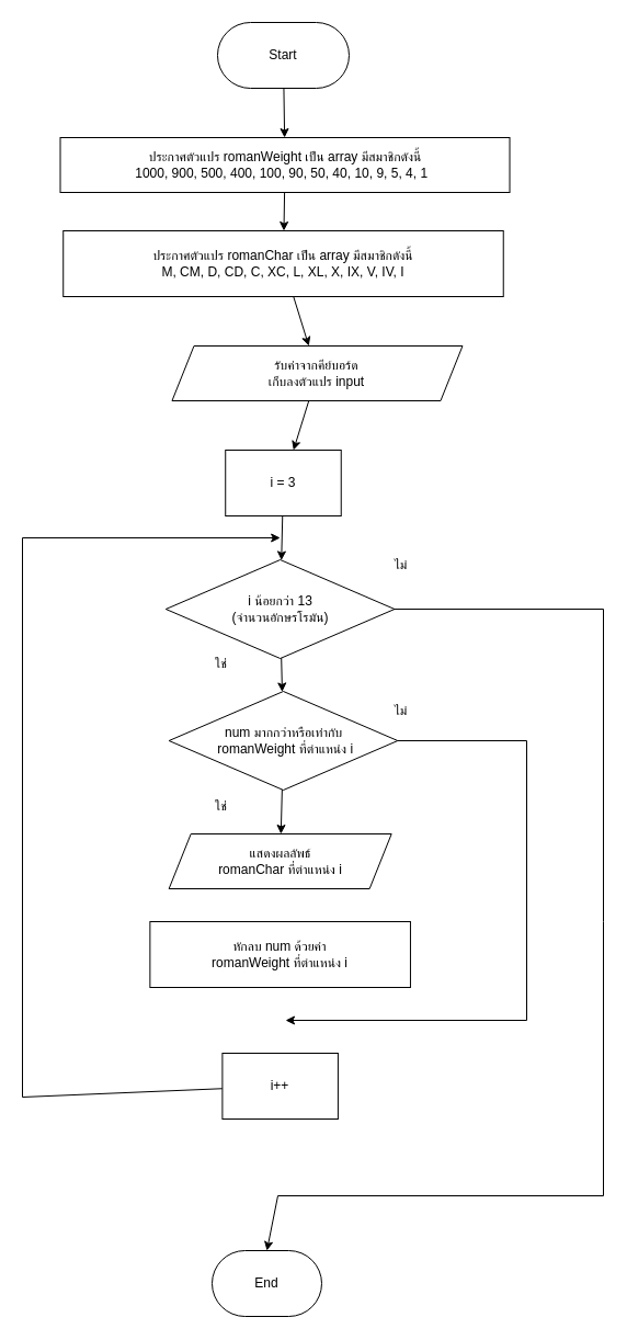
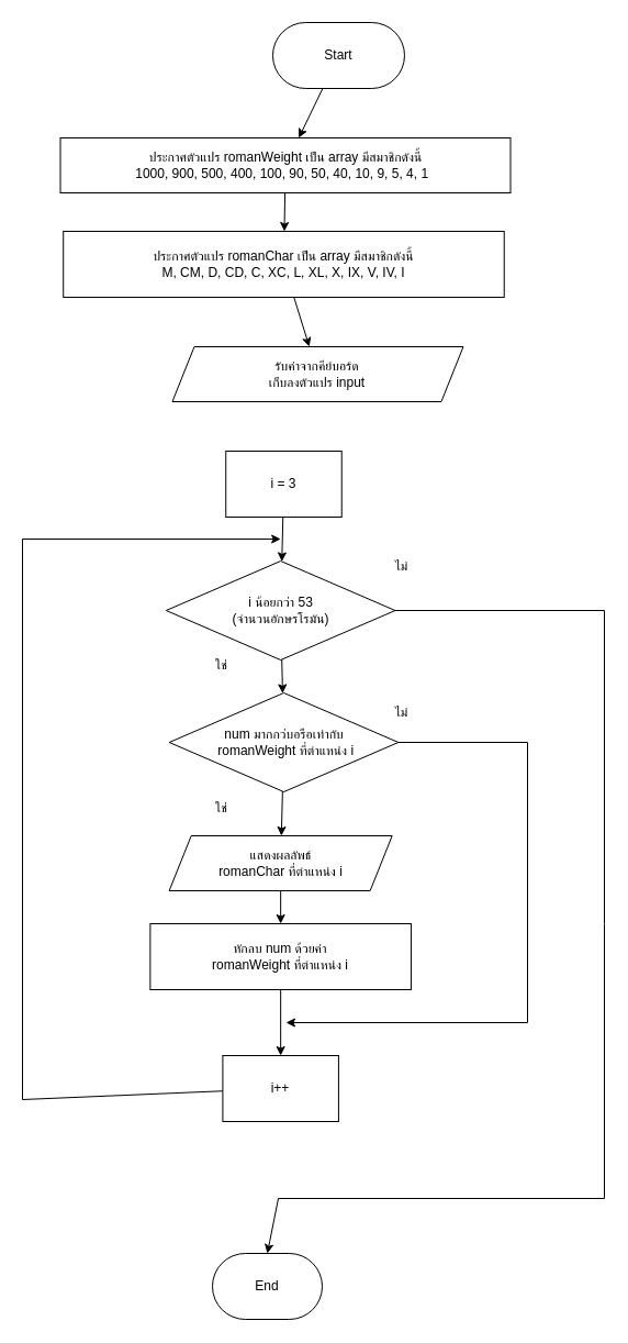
  <mxCell id="0" />
  <mxCell id="1" parent="0" />
  <mxCell id="2" value="กรอกค่า input" style="shape=parallelogram;perimeter=parallelogramPerimeter;whiteSpace=wrap;html=1;fixedSize=1;" vertex="1" parent="1"><mxGeometry x="193" y="130" width="130" height="40" as="geometry" /></mxCell>
  <mxCell id="3" value="" style="edgeStyle=none;html=1;" edge="1" parent="1" source="4" target="6"><mxGeometry relative="1" as="geometry" /></mxCell>
  <mxCell id="4" value="ประกาศตัวแปร&amp;nbsp;romanWeight เป็น array มีสมาชิกดังนี้&lt;div&gt;1000, 900, 500, 400, 100, 90, 50, 40, 10, 9, 5, 4, 1&amp;nbsp;&amp;nbsp;&lt;/div&gt;" style="rounded=0;whiteSpace=wrap;html=1;" vertex="1" parent="1"><mxGeometry x="54.51" y="125" width="410" height="50" as="geometry" /></mxCell>
  <mxCell id="5" value="" style="edgeStyle=none;html=1;" edge="1" parent="1" source="6" target="8"><mxGeometry relative="1" as="geometry" /></mxCell>
  <mxCell id="6" value="&lt;div&gt;ประกาศตัวแปร&amp;nbsp;romanChar&amp;nbsp;เป็น array มีสมาชิกดังนี้&lt;br&gt;&lt;span style=&quot;background-color: initial;&quot;&gt;M, CM, D, CD, C, XC, L, XL, X, IX, V, IV, I&lt;/span&gt;&lt;/div&gt;" style="rounded=0;whiteSpace=wrap;html=1;" vertex="1" parent="1"><mxGeometry x="57.23" y="210" width="401.51" height="60" as="geometry" /></mxCell>
- <mxCell id="7" value="" style="edgeStyle=none;html=1;" edge="1" parent="1" source="8" target="17"><mxGeometry relative="1" as="geometry" /></mxCell>
  <mxCell id="8" value="รับค่าจากคีย์บอร์ด&lt;br&gt;เก็บลงตัวแปร input" style="shape=parallelogram;perimeter=parallelogramPerimeter;whiteSpace=wrap;html=1;fixedSize=1;" vertex="1" parent="1"><mxGeometry x="156.48" y="315" width="265" height="50" as="geometry" /></mxCell>
  <mxCell id="9" value="" style="edgeStyle=orthogonalEdgeStyle;rounded=0;orthogonalLoop=1;jettySize=auto;html=1;" edge="1" parent="1" source="11"><mxGeometry relative="1" as="geometry"><mxPoint x="260" y="930" as="targetPoint" /><Array as="points"><mxPoint x="480" y="675" /><mxPoint x="480" y="930" /></Array></mxGeometry></mxCell>
  <mxCell id="10" value="" style="edgeStyle=none;html=1;" edge="1" parent="1" source="11" target="21"><mxGeometry relative="1" as="geometry" /></mxCell>
- <mxCell id="11" value="num มากกว่าหรือเท่ากับ&lt;br&gt;&amp;nbsp;romanWeight ที่ตำแหน่ง i" style="rhombus;whiteSpace=wrap;html=1;" vertex="1" parent="1"><mxGeometry x="153.67" y="630" width="208.67" height="90" as="geometry" /></mxCell>
+ <mxCell id="11" value="num มากกว่บอรือเท่ากับ&lt;br&gt;&amp;nbsp;romanWeight ที่ตำแหน่ง i" style="rhombus;whiteSpace=wrap;html=1;" vertex="1" parent="1"><mxGeometry x="153.67" y="630" width="208.67" height="90" as="geometry" /></mxCell>
  <mxCell id="12" value="ไม่" style="text;html=1;align=center;verticalAlign=middle;resizable=0;points=[];autosize=1;strokeColor=none;fillColor=none;" vertex="1" parent="1"><mxGeometry x="345" y="632.5" width="40" height="30" as="geometry" /></mxCell>
  <mxCell id="13" value="" style="edgeStyle=none;html=1;" edge="1" parent="1" source="14" target="4"><mxGeometry relative="1" as="geometry" /></mxCell>
- <mxCell id="14" value="Start" style="rounded=1;whiteSpace=wrap;html=1;arcSize=50;" vertex="1" parent="1"><mxGeometry x="197.99" y="20" width="120" height="60" as="geometry" /></mxCell>
+ <mxCell id="14" value="Start" style="rounded=1;whiteSpace=wrap;html=1;arcSize=50;" vertex="1" parent="1"><mxGeometry x="247.99" y="20" width="120" height="60" as="geometry" /></mxCell>
  <mxCell id="15" value="ใช่" style="text;html=1;align=center;verticalAlign=middle;resizable=0;points=[];autosize=1;strokeColor=none;fillColor=none;" vertex="1" parent="1"><mxGeometry x="181.34" y="720" width="40" height="30" as="geometry" /></mxCell>
  <mxCell id="16" value="" style="edgeStyle=none;rounded=0;html=1;" edge="1" parent="1" source="17" target="26"><mxGeometry relative="1" as="geometry" /></mxCell>
  <mxCell id="17" value="&lt;div&gt;i = 3&lt;/div&gt;" style="rounded=0;whiteSpace=wrap;html=1;" vertex="1" parent="1"><mxGeometry x="205.23" y="410" width="105.51" height="60" as="geometry" /></mxCell>
  <mxCell id="18" style="edgeStyle=none;rounded=0;html=1;" edge="1" parent="1" source="19"><mxGeometry relative="1" as="geometry"><mxPoint x="255.165" y="490" as="targetPoint" /><Array as="points"><mxPoint x="20" y="1000" /><mxPoint x="20" y="490" /></Array></mxGeometry></mxCell>
  <mxCell id="19" value="&lt;div&gt;i++&lt;/div&gt;" style="rounded=0;whiteSpace=wrap;html=1;" vertex="1" parent="1"><mxGeometry x="202.41" y="960" width="105.51" height="60" as="geometry" /></mxCell>
+ <mxCell id="20" value="" style="edgeStyle=none;html=1;" edge="1" parent="1" source="21" target="23"><mxGeometry relative="1" as="geometry" /></mxCell>
  <mxCell id="21" value="แสดงผลลัพธ์&lt;br&gt;romanChar ที่ตำแหน่ง i" style="shape=parallelogram;perimeter=parallelogramPerimeter;whiteSpace=wrap;html=1;fixedSize=1;" vertex="1" parent="1"><mxGeometry x="153.67" y="760" width="203" height="50" as="geometry" /></mxCell>
+ <mxCell id="22" value="" style="edgeStyle=none;html=1;" edge="1" parent="1" source="23" target="19"><mxGeometry relative="1" as="geometry" /></mxCell>
  <mxCell id="23" value="&lt;div&gt;หักลบ num ด้วยค่า&lt;br&gt;romanWeight ที่ตำแหน่ง i&lt;/div&gt;" style="rounded=0;whiteSpace=wrap;html=1;" vertex="1" parent="1"><mxGeometry x="136.37" y="840" width="237.58" height="60" as="geometry" /></mxCell>
  <mxCell id="24" value="" style="edgeStyle=none;html=1;" edge="1" parent="1" source="26" target="11"><mxGeometry relative="1" as="geometry" /></mxCell>
  <mxCell id="25" style="edgeStyle=none;rounded=0;html=1;entryX=0.5;entryY=0;entryDx=0;entryDy=0;" edge="1" parent="1" source="26" target="29"><mxGeometry relative="1" as="geometry"><Array as="points"><mxPoint x="550" y="555" /><mxPoint x="550" y="840" /><mxPoint x="550" y="1090" /><mxPoint x="253" y="1090" /></Array></mxGeometry></mxCell>
- <mxCell id="26" value="i น้อยกว่า 13&lt;br&gt;(จำนวนอักษรโรมัน)" style="rhombus;whiteSpace=wrap;html=1;" vertex="1" parent="1"><mxGeometry x="150.82" y="510" width="208.67" height="90" as="geometry" /></mxCell>
+ <mxCell id="26" value="i น้อยกว่า 53&lt;br&gt;(จำนวนอักษรโรมัน)" style="rhombus;whiteSpace=wrap;html=1;" vertex="1" parent="1"><mxGeometry x="150.82" y="510" width="208.67" height="90" as="geometry" /></mxCell>
  <mxCell id="27" value="ใช่" style="text;html=1;align=center;verticalAlign=middle;resizable=0;points=[];autosize=1;strokeColor=none;fillColor=none;" vertex="1" parent="1"><mxGeometry x="181.34" y="590" width="40" height="30" as="geometry" /></mxCell>
  <mxCell id="28" value="ไม่" style="text;html=1;align=center;verticalAlign=middle;resizable=0;points=[];autosize=1;strokeColor=none;fillColor=none;" vertex="1" parent="1"><mxGeometry x="345" y="500" width="40" height="30" as="geometry" /></mxCell>
  <mxCell id="29" value="End" style="rounded=1;whiteSpace=wrap;html=1;arcSize=50;" vertex="1" parent="1"><mxGeometry x="193" y="1140" width="100" height="60" as="geometry" /></mxCell>
